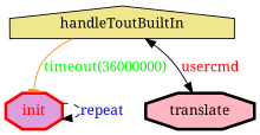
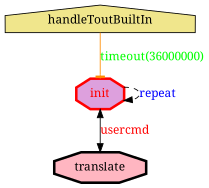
  digraph {
    fontname="Noto Serif"
    rankdir=TB
    node [fontname="Noto Serif" penwidth=3 shape=octagon style=filled]
    edge [color=black fontname="Noto Serif"]
    init [color=red fillcolor=plum fontcolor=red]
    translate [color=black fillcolor=lightpink fontcolor=black]
    handleToutBuiltIn [fillcolor=khaki shape=house penwidth=""]
    init -> init [arrowhead=normal fontcolor=blue label="repeat " style=dashed]
-   handleToutBuiltIn -> translate [dir=both fontcolor=red label=usercmd]
+   init -> translate [dir=both fontcolor=red label=usercmd]
    handleToutBuiltIn -> init [arrowhead=tee color=darkorange fontcolor=green label="timeout(36000000)"]
  }
